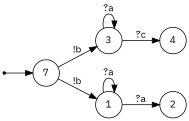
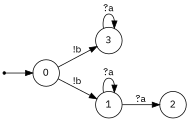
  digraph {
    fontname="IBM Plex Sans"
    rankdir=LR
    node [fontname="IBM Plex Sans" shape=circle]
    edge [fontname="IBM Plex Sans"]
    ENTRY [shape=point]
-   0 [label=7]
+   0
    3
    1
-   4
    2
    ENTRY -> 0
    0 -> 3 [label="!b"]
    0 -> 1 [label="!b"]
    3 -> 3 [label="?a"]
-   3 -> 4 [label="?c"]
    1 -> 1 [label="?a"]
    1 -> 2 [label="?a"]
  }
